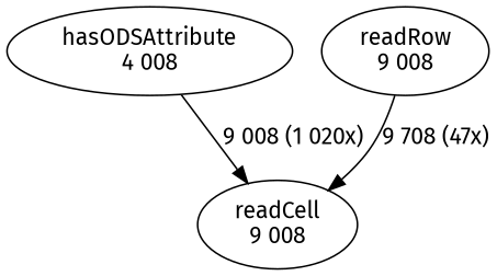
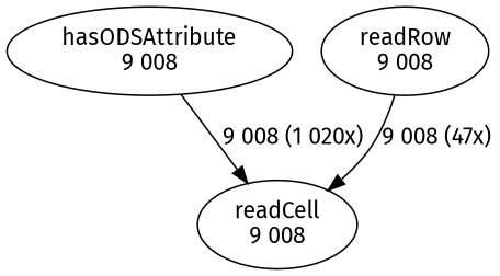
  digraph {
    fontname="Fira Sans"
    node [fontname="Fira Sans"]
    edge [fontname="Fira Sans" weight=2]
    n1 [label="readCell\n9 008"]
-   n2 [label="hasODSAttribute\n4 008"]
+   n2 [label="hasODSAttribute\n9 008"]
    n3 [label="readRow\n9 008"]
    n2 -> n1 [label="9 008 (1 020x)"]
-   n3 -> n1 [label="9 708 (47x)"]
+   n3 -> n1 [label="9 008 (47x)"]
  }
